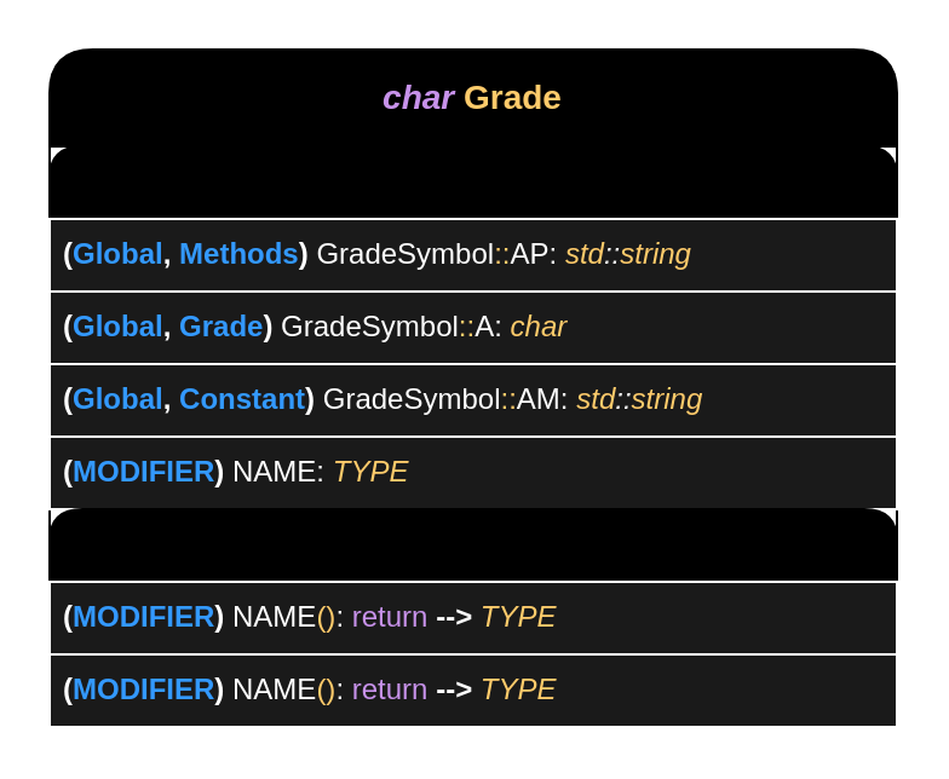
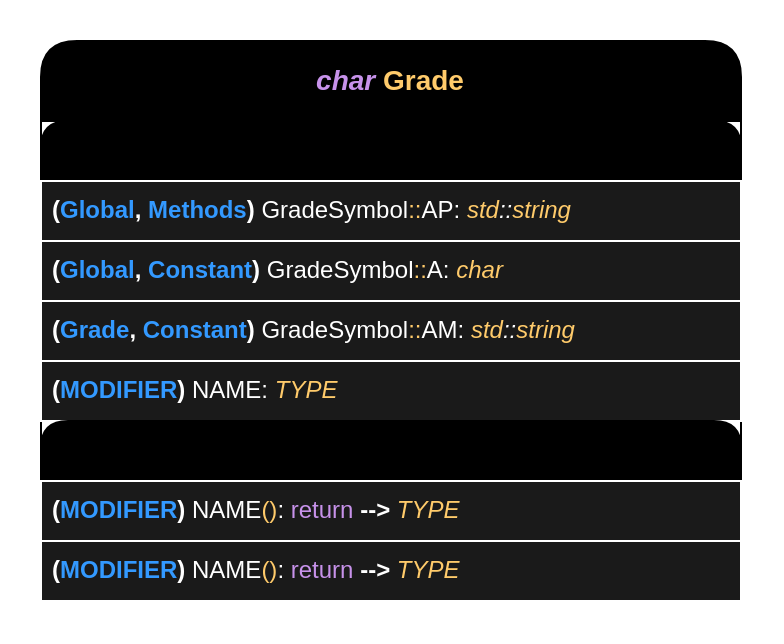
  <mxCell id="0" />
  <mxCell id="1" parent="0" />
  <mxCell id="2" value="&lt;b&gt;&lt;font style=&quot;font-size: 14px;&quot;&gt;&lt;i style=&quot;&quot;&gt;&lt;font color=&quot;#c792ea&quot;&gt;char&lt;/font&gt;&lt;/i&gt; &lt;font color=&quot;#ffcb6b&quot;&gt;Grade&lt;/font&gt;&lt;/font&gt;&lt;/b&gt;" style="swimlane;fontStyle=0;childLayout=stackLayout;horizontal=1;startSize=40;horizontalStack=0;resizeParent=1;resizeParentMax=0;resizeLast=0;collapsible=1;marginBottom=0;whiteSpace=wrap;html=1;swimlaneLine=1;rounded=1;shadow=0;glass=0;fillColor=#000000;movable=1;resizable=1;rotatable=1;deletable=1;editable=1;locked=0;connectable=1;" vertex="1" parent="1"><mxGeometry x="20" y="20" width="350" height="280" as="geometry"><mxRectangle x="140" y="110" width="120" height="30" as="alternateBounds" /></mxGeometry></mxCell>
  <mxCell id="3" value="&lt;span style=&quot;font-size: 14px;&quot;&gt;&lt;b style=&quot;&quot;&gt;&lt;i style=&quot;&quot;&gt;[ Attributes ]&lt;/i&gt;&lt;/b&gt;&lt;/span&gt;" style="swimlane;fontStyle=0;childLayout=stackLayout;horizontal=1;startSize=30;horizontalStack=0;resizeParent=1;resizeParentMax=0;resizeLast=0;collapsible=1;marginBottom=0;whiteSpace=wrap;html=1;swimlaneLine=1;rounded=1;shadow=0;glass=0;fillColor=#000000;" vertex="1" parent="2"><mxGeometry y="40" width="350" height="150" as="geometry"><mxRectangle x="140" y="110" width="120" height="30" as="alternateBounds" /></mxGeometry></mxCell>
  <mxCell id="4" value="&lt;b&gt;&lt;font color=&quot;#ffffff&quot;&gt;(&lt;/font&gt;&lt;/b&gt;&lt;b style=&quot;&quot;&gt;&lt;font color=&quot;#3399ff&quot;&gt;Global&lt;/font&gt;&lt;font color=&quot;#ffffff&quot;&gt;,&lt;/font&gt;&lt;font color=&quot;#3399ff&quot;&gt; Methods&lt;/font&gt;&lt;/b&gt;&lt;b&gt;&lt;font color=&quot;#ffffff&quot;&gt;)&lt;/font&gt;&lt;/b&gt; &lt;font color=&quot;#ffffff&quot;&gt;GradeSymbol&lt;/font&gt;&lt;font color=&quot;#ffcb6b&quot;&gt;::&lt;/font&gt;&lt;font color=&quot;#ffffff&quot;&gt;AP:&lt;/font&gt; &lt;i style=&quot;&quot;&gt;&lt;font color=&quot;#ffcb6b&quot;&gt;std&lt;/font&gt;&lt;font color=&quot;#ffffff&quot;&gt;::&lt;/font&gt;&lt;font color=&quot;#ffcb6b&quot;&gt;string&amp;nbsp;&lt;/font&gt;&lt;/i&gt;" style="text;strokeColor=#FFFFFF;fillColor=#1A1A1A;align=left;verticalAlign=middle;spacingLeft=4;spacingRight=4;overflow=hidden;points=[[0,0.5],[1,0.5]];portConstraint=eastwest;rotatable=0;whiteSpace=wrap;html=1;fontColor=#333333;" vertex="1" parent="3"><mxGeometry y="30" width="350" height="30" as="geometry" /></mxCell>
- <mxCell id="5" value="&lt;b&gt;&lt;font color=&quot;#ffffff&quot;&gt;(&lt;/font&gt;&lt;/b&gt;&lt;b style=&quot;&quot;&gt;&lt;font color=&quot;#3399ff&quot;&gt;Global&lt;/font&gt;&lt;font color=&quot;#ffffff&quot;&gt;,&lt;/font&gt;&lt;font color=&quot;#3399ff&quot;&gt; Grade&lt;/font&gt;&lt;/b&gt;&lt;b&gt;&lt;font color=&quot;#ffffff&quot;&gt;)&lt;/font&gt;&lt;/b&gt; &lt;font color=&quot;#ffffff&quot;&gt;GradeSymbol&lt;/font&gt;&lt;font color=&quot;#ffcb6b&quot;&gt;::&lt;/font&gt;&lt;font color=&quot;#ffffff&quot;&gt;A:&lt;/font&gt; &lt;i style=&quot;&quot;&gt;&lt;font color=&quot;#ffcb6b&quot;&gt;char&lt;/font&gt;&lt;font color=&quot;#ffcb6b&quot;&gt;&amp;nbsp;&lt;/font&gt;&lt;/i&gt;" style="text;strokeColor=#FFFFFF;fillColor=#1A1A1A;align=left;verticalAlign=middle;spacingLeft=4;spacingRight=4;overflow=hidden;points=[[0,0.5],[1,0.5]];portConstraint=eastwest;rotatable=0;whiteSpace=wrap;html=1;fontColor=#333333;" vertex="1" parent="3"><mxGeometry y="60" width="350" height="30" as="geometry" /></mxCell>
- <mxCell id="6" value="&lt;b&gt;&lt;font color=&quot;#ffffff&quot;&gt;(&lt;/font&gt;&lt;/b&gt;&lt;b style=&quot;&quot;&gt;&lt;font color=&quot;#3399ff&quot;&gt;Global&lt;/font&gt;&lt;font color=&quot;#ffffff&quot;&gt;,&lt;/font&gt;&lt;font color=&quot;#3399ff&quot;&gt; Constant&lt;/font&gt;&lt;/b&gt;&lt;b&gt;&lt;font color=&quot;#ffffff&quot;&gt;)&lt;/font&gt;&lt;/b&gt; &lt;font color=&quot;#ffffff&quot;&gt;GradeSymbol&lt;/font&gt;&lt;font color=&quot;#ffcb6b&quot;&gt;::&lt;/font&gt;&lt;font color=&quot;#ffffff&quot;&gt;AM:&lt;/font&gt; &lt;i style=&quot;&quot;&gt;&lt;font color=&quot;#ffcb6b&quot;&gt;std&lt;/font&gt;&lt;font color=&quot;#ffffff&quot;&gt;::&lt;/font&gt;&lt;font color=&quot;#ffcb6b&quot;&gt;string&amp;nbsp;&lt;/font&gt;&lt;/i&gt;" style="text;strokeColor=#FFFFFF;fillColor=#1A1A1A;align=left;verticalAlign=middle;spacingLeft=4;spacingRight=4;overflow=hidden;points=[[0,0.5],[1,0.5]];portConstraint=eastwest;rotatable=0;whiteSpace=wrap;html=1;fontColor=#333333;" vertex="1" parent="3"><mxGeometry y="90" width="350" height="30" as="geometry" /></mxCell>
+ <mxCell id="5" value="&lt;b&gt;&lt;font color=&quot;#ffffff&quot;&gt;(&lt;/font&gt;&lt;/b&gt;&lt;b style=&quot;&quot;&gt;&lt;font color=&quot;#3399ff&quot;&gt;Global&lt;/font&gt;&lt;font color=&quot;#ffffff&quot;&gt;,&lt;/font&gt;&lt;font color=&quot;#3399ff&quot;&gt; Constant&lt;/font&gt;&lt;/b&gt;&lt;b&gt;&lt;font color=&quot;#ffffff&quot;&gt;)&lt;/font&gt;&lt;/b&gt; &lt;font color=&quot;#ffffff&quot;&gt;GradeSymbol&lt;/font&gt;&lt;font color=&quot;#ffcb6b&quot;&gt;::&lt;/font&gt;&lt;font color=&quot;#ffffff&quot;&gt;A:&lt;/font&gt; &lt;i style=&quot;&quot;&gt;&lt;font color=&quot;#ffcb6b&quot;&gt;char&lt;/font&gt;&lt;font color=&quot;#ffcb6b&quot;&gt;&amp;nbsp;&lt;/font&gt;&lt;/i&gt;" style="text;strokeColor=#FFFFFF;fillColor=#1A1A1A;align=left;verticalAlign=middle;spacingLeft=4;spacingRight=4;overflow=hidden;points=[[0,0.5],[1,0.5]];portConstraint=eastwest;rotatable=0;whiteSpace=wrap;html=1;fontColor=#333333;" vertex="1" parent="3"><mxGeometry y="60" width="350" height="30" as="geometry" /></mxCell>
+ <mxCell id="6" value="&lt;b&gt;&lt;font color=&quot;#ffffff&quot;&gt;(&lt;/font&gt;&lt;/b&gt;&lt;b style=&quot;&quot;&gt;&lt;font color=&quot;#3399ff&quot;&gt;Grade&lt;/font&gt;&lt;font color=&quot;#ffffff&quot;&gt;,&lt;/font&gt;&lt;font color=&quot;#3399ff&quot;&gt; Constant&lt;/font&gt;&lt;/b&gt;&lt;b&gt;&lt;font color=&quot;#ffffff&quot;&gt;)&lt;/font&gt;&lt;/b&gt; &lt;font color=&quot;#ffffff&quot;&gt;GradeSymbol&lt;/font&gt;&lt;font color=&quot;#ffcb6b&quot;&gt;::&lt;/font&gt;&lt;font color=&quot;#ffffff&quot;&gt;AM:&lt;/font&gt; &lt;i style=&quot;&quot;&gt;&lt;font color=&quot;#ffcb6b&quot;&gt;std&lt;/font&gt;&lt;font color=&quot;#ffffff&quot;&gt;::&lt;/font&gt;&lt;font color=&quot;#ffcb6b&quot;&gt;string&amp;nbsp;&lt;/font&gt;&lt;/i&gt;" style="text;strokeColor=#FFFFFF;fillColor=#1A1A1A;align=left;verticalAlign=middle;spacingLeft=4;spacingRight=4;overflow=hidden;points=[[0,0.5],[1,0.5]];portConstraint=eastwest;rotatable=0;whiteSpace=wrap;html=1;fontColor=#333333;" vertex="1" parent="3"><mxGeometry y="90" width="350" height="30" as="geometry" /></mxCell>
  <mxCell id="7" value="&lt;b&gt;&lt;font color=&quot;#ffffff&quot;&gt;(&lt;/font&gt;&lt;/b&gt;&lt;font color=&quot;#3399ff&quot;&gt;&lt;b&gt;MODIFIER&lt;/b&gt;&lt;/font&gt;&lt;b&gt;&lt;font color=&quot;#ffffff&quot;&gt;)&lt;/font&gt;&lt;/b&gt; &lt;font color=&quot;#ffffff&quot;&gt;NAME:&lt;/font&gt; &lt;i style=&quot;&quot;&gt;&lt;font color=&quot;#ffcb6b&quot;&gt;TYPE&lt;/font&gt;&lt;/i&gt;" style="text;strokeColor=#FFFFFF;fillColor=#1A1A1A;align=left;verticalAlign=middle;spacingLeft=4;spacingRight=4;overflow=hidden;points=[[0,0.5],[1,0.5]];portConstraint=eastwest;rotatable=0;whiteSpace=wrap;html=1;fontColor=#333333;" vertex="1" parent="3"><mxGeometry y="120" width="350" height="30" as="geometry" /></mxCell>
  <mxCell id="8" value="&lt;span style=&quot;font-size: 14px;&quot;&gt;&lt;b style=&quot;&quot;&gt;&lt;i style=&quot;&quot;&gt;[ Methods ]&lt;/i&gt;&lt;/b&gt;&lt;/span&gt;" style="swimlane;fontStyle=0;childLayout=stackLayout;horizontal=1;startSize=30;horizontalStack=0;resizeParent=1;resizeParentMax=0;resizeLast=0;collapsible=1;marginBottom=0;whiteSpace=wrap;html=1;swimlaneLine=1;rounded=1;shadow=0;glass=0;fillColor=#000000;" vertex="1" parent="2"><mxGeometry y="190" width="350" height="90" as="geometry"><mxRectangle x="140" y="110" width="120" height="30" as="alternateBounds" /></mxGeometry></mxCell>
  <mxCell id="9" value="&lt;b&gt;&lt;font color=&quot;#ffffff&quot;&gt;(&lt;/font&gt;&lt;/b&gt;&lt;font color=&quot;#3399ff&quot;&gt;&lt;b&gt;MODIFIER&lt;/b&gt;&lt;/font&gt;&lt;b&gt;&lt;font color=&quot;#ffffff&quot;&gt;)&lt;/font&gt;&lt;/b&gt; &lt;font color=&quot;#ffffff&quot;&gt;NAME&lt;/font&gt;&lt;font color=&quot;#ffcb6b&quot;&gt;()&lt;/font&gt;&lt;font color=&quot;#ffffff&quot;&gt;:&lt;/font&gt; &lt;font color=&quot;#c792ea&quot;&gt;return&lt;/font&gt; &lt;b&gt;&lt;font color=&quot;#ffffff&quot;&gt;--&amp;gt;&lt;/font&gt;&lt;/b&gt;&amp;nbsp;&lt;i style=&quot;&quot;&gt;&lt;font color=&quot;#ffcb6b&quot;&gt;TYPE&lt;/font&gt;&lt;/i&gt;" style="text;strokeColor=#FFFFFF;fillColor=#1A1A1A;align=left;verticalAlign=middle;spacingLeft=4;spacingRight=4;overflow=hidden;points=[[0,0.5],[1,0.5]];portConstraint=eastwest;rotatable=0;whiteSpace=wrap;html=1;fontColor=#333333;" vertex="1" parent="8"><mxGeometry y="30" width="350" height="30" as="geometry" /></mxCell>
  <mxCell id="10" value="&lt;b&gt;&lt;font color=&quot;#ffffff&quot;&gt;(&lt;/font&gt;&lt;/b&gt;&lt;font color=&quot;#3399ff&quot;&gt;&lt;b&gt;MODIFIER&lt;/b&gt;&lt;/font&gt;&lt;b&gt;&lt;font color=&quot;#ffffff&quot;&gt;)&lt;/font&gt;&lt;/b&gt; &lt;font color=&quot;#ffffff&quot;&gt;NAME&lt;/font&gt;&lt;font color=&quot;#ffcb6b&quot;&gt;()&lt;/font&gt;&lt;font color=&quot;#ffffff&quot;&gt;:&lt;/font&gt; &lt;font color=&quot;#c792ea&quot;&gt;return&lt;/font&gt; &lt;b&gt;&lt;font color=&quot;#ffffff&quot;&gt;--&amp;gt;&lt;/font&gt;&lt;/b&gt;&amp;nbsp;&lt;i style=&quot;&quot;&gt;&lt;font color=&quot;#ffcb6b&quot;&gt;TYPE&lt;/font&gt;&lt;/i&gt;" style="text;strokeColor=#FFFFFF;fillColor=#1A1A1A;align=left;verticalAlign=middle;spacingLeft=4;spacingRight=4;overflow=hidden;points=[[0,0.5],[1,0.5]];portConstraint=eastwest;rotatable=0;whiteSpace=wrap;html=1;fontColor=#333333;" vertex="1" parent="8"><mxGeometry y="60" width="350" height="30" as="geometry" /></mxCell>
